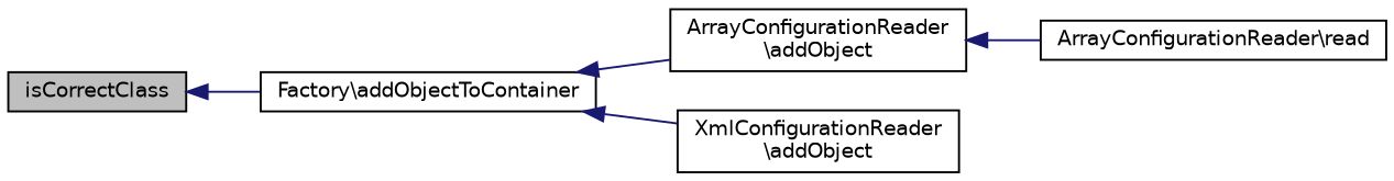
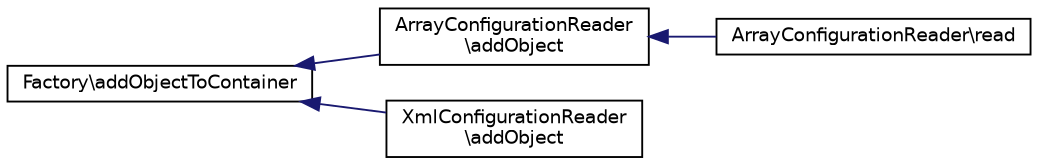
  digraph {
    rankdir=LR
    fontname="DejaVu Sans"
    node [color=black fillcolor=white fontname="DejaVu Sans" fontsize=10 shape=record style=filled]
    edge [color=midnightblue dir=back fontname="DejaVu Sans" fontsize=10 labelfontname=Helvetica labelfontsize=10 style=solid]
-   n1 [fillcolor=grey75 fontcolor=black height=0.2 label=isCorrectClass width=0.4]
    n2 [height=0.2 label="Factory\\addObjectToContainer" width=0.4]
    n3 [height=0.2 label="ArrayConfigurationReader\l\\addObject" width=0.4]
    n4 [height=0.2 label="XmlConfigurationReader\l\\addObject" width=0.4]
    n5 [height=0.2 label="ArrayConfigurationReader\\read" width=0.4]
-   n1 -> n2
    n2 -> n3
    n2 -> n4
    n3 -> n5
  }
